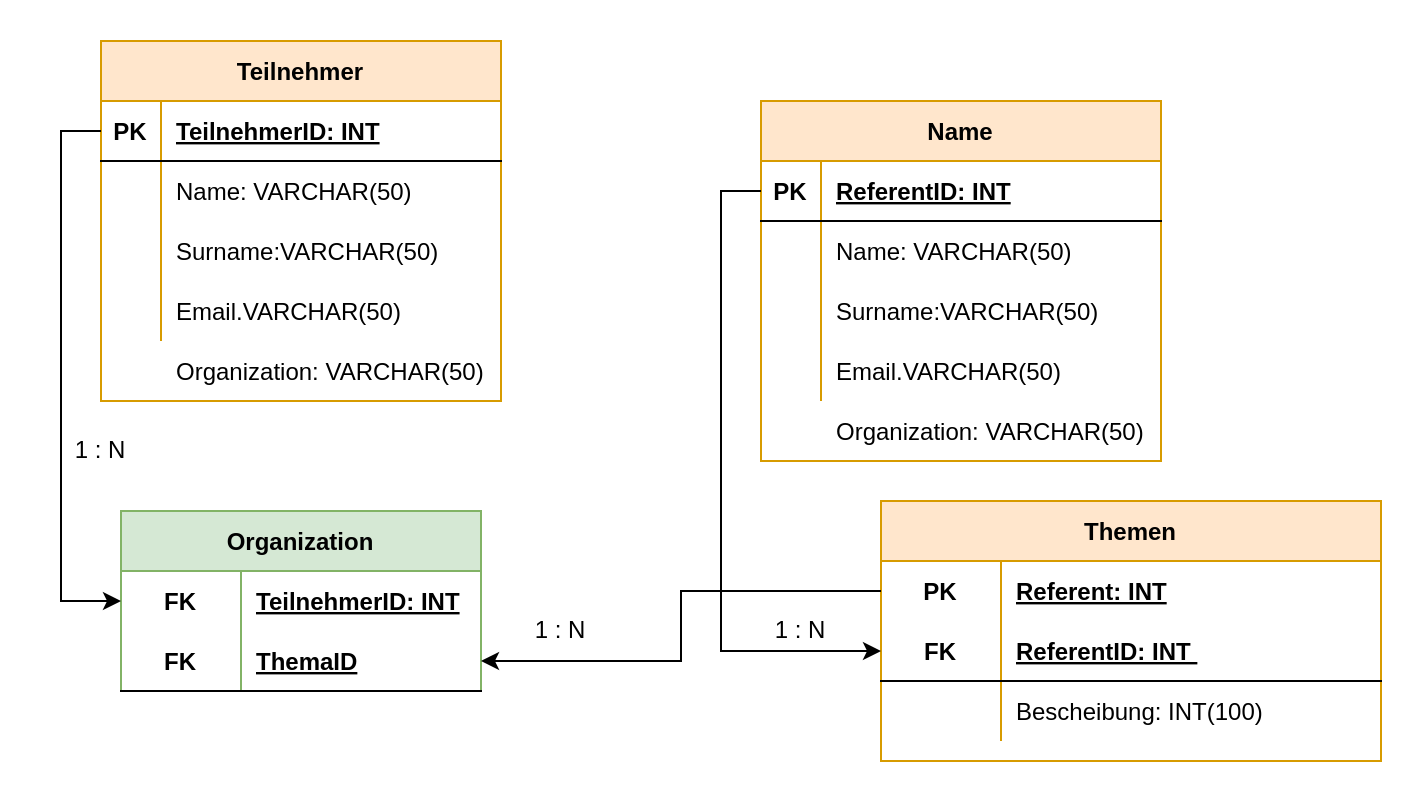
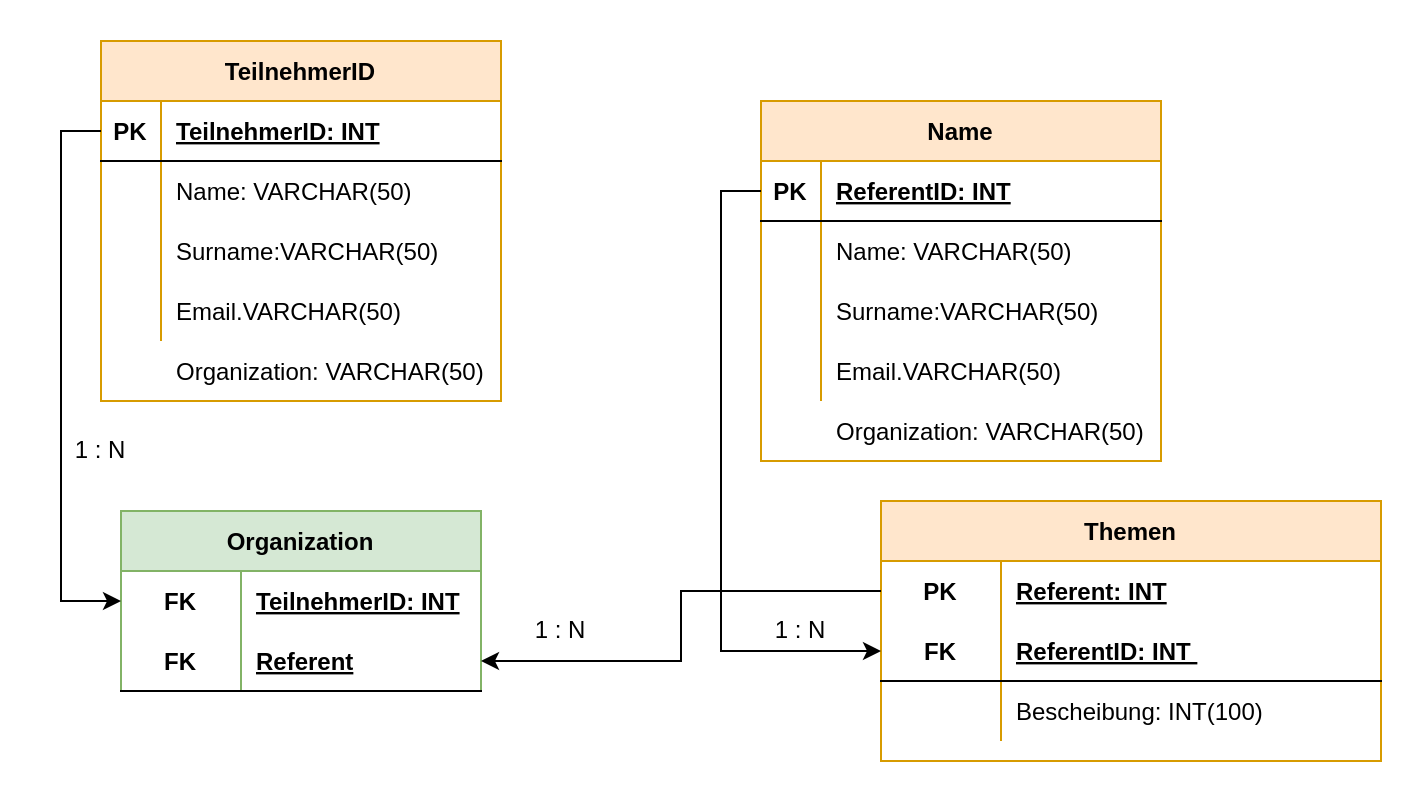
  <mxCell id="0" />
  <mxCell id="1" parent="0" />
  <mxCell id="2" value="1 : N" style="text;html=1;strokeColor=none;fillColor=none;align=center;verticalAlign=middle;whiteSpace=wrap;rounded=0;" parent="1" vertex="1"><mxGeometry x="370" y="300" width="60" height="30" as="geometry" /></mxCell>
  <mxCell id="3" value="1 : N" style="text;html=1;strokeColor=none;fillColor=none;align=center;verticalAlign=middle;whiteSpace=wrap;rounded=0;" parent="1" vertex="1"><mxGeometry x="20" y="210" width="60" height="30" as="geometry" /></mxCell>
  <mxCell id="4" value="1 : N" style="text;html=1;strokeColor=none;fillColor=none;align=center;verticalAlign=middle;whiteSpace=wrap;rounded=0;" parent="1" vertex="1"><mxGeometry x="250" y="300" width="60" height="30" as="geometry" /></mxCell>
- <mxCell id="5" value="Teilnehmer" style="shape=table;startSize=30;container=1;collapsible=1;childLayout=tableLayout;fixedRows=1;rowLines=0;fontStyle=1;align=center;resizeLast=1;fillColor=#ffe6cc;strokeColor=#d79b00;" parent="1" vertex="1"><mxGeometry x="50" y="20" width="200" height="180" as="geometry" /></mxCell>
+ <mxCell id="5" value="TeilnehmerID" style="shape=table;startSize=30;container=1;collapsible=1;childLayout=tableLayout;fixedRows=1;rowLines=0;fontStyle=1;align=center;resizeLast=1;fillColor=#ffe6cc;strokeColor=#d79b00;" parent="1" vertex="1"><mxGeometry x="50" y="20" width="200" height="180" as="geometry" /></mxCell>
  <mxCell id="6" value="" style="shape=tableRow;horizontal=0;startSize=0;swimlaneHead=0;swimlaneBody=0;fillColor=none;collapsible=0;dropTarget=0;points=[[0,0.5],[1,0.5]];portConstraint=eastwest;top=0;left=0;right=0;bottom=1;" parent="5" vertex="1"><mxGeometry y="30" width="200" height="30" as="geometry" /></mxCell>
  <mxCell id="7" value="PK" style="shape=partialRectangle;connectable=0;fillColor=none;top=0;left=0;bottom=0;right=0;fontStyle=1;overflow=hidden;" parent="6" vertex="1"><mxGeometry width="30" height="30" as="geometry"><mxRectangle width="30" height="30" as="alternateBounds" /></mxGeometry></mxCell>
  <mxCell id="8" value="TeilnehmerID: INT" style="shape=partialRectangle;connectable=0;fillColor=none;top=0;left=0;bottom=0;right=0;align=left;spacingLeft=6;fontStyle=5;overflow=hidden;" parent="6" vertex="1"><mxGeometry x="30" width="170" height="30" as="geometry"><mxRectangle width="170" height="30" as="alternateBounds" /></mxGeometry></mxCell>
  <mxCell id="9" value="" style="shape=tableRow;horizontal=0;startSize=0;swimlaneHead=0;swimlaneBody=0;fillColor=none;collapsible=0;dropTarget=0;points=[[0,0.5],[1,0.5]];portConstraint=eastwest;top=0;left=0;right=0;bottom=0;" parent="5" vertex="1"><mxGeometry y="60" width="200" height="30" as="geometry" /></mxCell>
  <mxCell id="10" value="" style="shape=partialRectangle;connectable=0;fillColor=none;top=0;left=0;bottom=0;right=0;editable=1;overflow=hidden;" parent="9" vertex="1"><mxGeometry width="30" height="30" as="geometry"><mxRectangle width="30" height="30" as="alternateBounds" /></mxGeometry></mxCell>
  <mxCell id="11" value="Name: VARCHAR(50)" style="shape=partialRectangle;connectable=0;fillColor=none;top=0;left=0;bottom=0;right=0;align=left;spacingLeft=6;overflow=hidden;" parent="9" vertex="1"><mxGeometry x="30" width="170" height="30" as="geometry"><mxRectangle width="170" height="30" as="alternateBounds" /></mxGeometry></mxCell>
  <mxCell id="12" value="" style="shape=tableRow;horizontal=0;startSize=0;swimlaneHead=0;swimlaneBody=0;fillColor=none;collapsible=0;dropTarget=0;points=[[0,0.5],[1,0.5]];portConstraint=eastwest;top=0;left=0;right=0;bottom=0;" parent="5" vertex="1"><mxGeometry y="90" width="200" height="30" as="geometry" /></mxCell>
  <mxCell id="13" value="" style="shape=partialRectangle;connectable=0;fillColor=none;top=0;left=0;bottom=0;right=0;editable=1;overflow=hidden;" parent="12" vertex="1"><mxGeometry width="30" height="30" as="geometry"><mxRectangle width="30" height="30" as="alternateBounds" /></mxGeometry></mxCell>
  <mxCell id="14" value="Surname:VARCHAR(50)" style="shape=partialRectangle;connectable=0;fillColor=none;top=0;left=0;bottom=0;right=0;align=left;spacingLeft=6;overflow=hidden;" parent="12" vertex="1"><mxGeometry x="30" width="170" height="30" as="geometry"><mxRectangle width="170" height="30" as="alternateBounds" /></mxGeometry></mxCell>
  <mxCell id="15" value="" style="shape=tableRow;horizontal=0;startSize=0;swimlaneHead=0;swimlaneBody=0;fillColor=none;collapsible=0;dropTarget=0;points=[[0,0.5],[1,0.5]];portConstraint=eastwest;top=0;left=0;right=0;bottom=0;" parent="5" vertex="1"><mxGeometry y="120" width="200" height="30" as="geometry" /></mxCell>
  <mxCell id="16" value="" style="shape=partialRectangle;connectable=0;fillColor=none;top=0;left=0;bottom=0;right=0;editable=1;overflow=hidden;" parent="15" vertex="1"><mxGeometry width="30" height="30" as="geometry"><mxRectangle width="30" height="30" as="alternateBounds" /></mxGeometry></mxCell>
  <mxCell id="17" value="Email.VARCHAR(50)" style="shape=partialRectangle;connectable=0;fillColor=none;top=0;left=0;bottom=0;right=0;align=left;spacingLeft=6;overflow=hidden;" parent="15" vertex="1"><mxGeometry x="30" width="170" height="30" as="geometry"><mxRectangle width="170" height="30" as="alternateBounds" /></mxGeometry></mxCell>
  <mxCell id="18" value="Name" style="shape=table;startSize=30;container=1;collapsible=1;childLayout=tableLayout;fixedRows=1;rowLines=0;fontStyle=1;align=center;resizeLast=1;fillColor=#ffe6cc;strokeColor=#d79b00;" parent="1" vertex="1"><mxGeometry x="380" y="50" width="200" height="180" as="geometry" /></mxCell>
  <mxCell id="19" value="" style="shape=tableRow;horizontal=0;startSize=0;swimlaneHead=0;swimlaneBody=0;fillColor=none;collapsible=0;dropTarget=0;points=[[0,0.5],[1,0.5]];portConstraint=eastwest;top=0;left=0;right=0;bottom=1;" parent="18" vertex="1"><mxGeometry y="30" width="200" height="30" as="geometry" /></mxCell>
  <mxCell id="20" value="PK" style="shape=partialRectangle;connectable=0;fillColor=none;top=0;left=0;bottom=0;right=0;fontStyle=1;overflow=hidden;" parent="19" vertex="1"><mxGeometry width="30" height="30" as="geometry"><mxRectangle width="30" height="30" as="alternateBounds" /></mxGeometry></mxCell>
  <mxCell id="21" value="ReferentID: INT" style="shape=partialRectangle;connectable=0;fillColor=none;top=0;left=0;bottom=0;right=0;align=left;spacingLeft=6;fontStyle=5;overflow=hidden;" parent="19" vertex="1"><mxGeometry x="30" width="170" height="30" as="geometry"><mxRectangle width="170" height="30" as="alternateBounds" /></mxGeometry></mxCell>
  <mxCell id="22" value="" style="shape=tableRow;horizontal=0;startSize=0;swimlaneHead=0;swimlaneBody=0;fillColor=none;collapsible=0;dropTarget=0;points=[[0,0.5],[1,0.5]];portConstraint=eastwest;top=0;left=0;right=0;bottom=0;" parent="18" vertex="1"><mxGeometry y="60" width="200" height="30" as="geometry" /></mxCell>
  <mxCell id="23" value="" style="shape=partialRectangle;connectable=0;fillColor=none;top=0;left=0;bottom=0;right=0;editable=1;overflow=hidden;" parent="22" vertex="1"><mxGeometry width="30" height="30" as="geometry"><mxRectangle width="30" height="30" as="alternateBounds" /></mxGeometry></mxCell>
  <mxCell id="24" value="Name: VARCHAR(50)" style="shape=partialRectangle;connectable=0;fillColor=none;top=0;left=0;bottom=0;right=0;align=left;spacingLeft=6;overflow=hidden;" parent="22" vertex="1"><mxGeometry x="30" width="170" height="30" as="geometry"><mxRectangle width="170" height="30" as="alternateBounds" /></mxGeometry></mxCell>
  <mxCell id="25" value="" style="shape=tableRow;horizontal=0;startSize=0;swimlaneHead=0;swimlaneBody=0;fillColor=none;collapsible=0;dropTarget=0;points=[[0,0.5],[1,0.5]];portConstraint=eastwest;top=0;left=0;right=0;bottom=0;" parent="18" vertex="1"><mxGeometry y="90" width="200" height="30" as="geometry" /></mxCell>
  <mxCell id="26" value="" style="shape=partialRectangle;connectable=0;fillColor=none;top=0;left=0;bottom=0;right=0;editable=1;overflow=hidden;" parent="25" vertex="1"><mxGeometry width="30" height="30" as="geometry"><mxRectangle width="30" height="30" as="alternateBounds" /></mxGeometry></mxCell>
  <mxCell id="27" value="Surname:VARCHAR(50)" style="shape=partialRectangle;connectable=0;fillColor=none;top=0;left=0;bottom=0;right=0;align=left;spacingLeft=6;overflow=hidden;" parent="25" vertex="1"><mxGeometry x="30" width="170" height="30" as="geometry"><mxRectangle width="170" height="30" as="alternateBounds" /></mxGeometry></mxCell>
  <mxCell id="28" value="" style="shape=tableRow;horizontal=0;startSize=0;swimlaneHead=0;swimlaneBody=0;fillColor=none;collapsible=0;dropTarget=0;points=[[0,0.5],[1,0.5]];portConstraint=eastwest;top=0;left=0;right=0;bottom=0;" parent="18" vertex="1"><mxGeometry y="120" width="200" height="30" as="geometry" /></mxCell>
  <mxCell id="29" value="" style="shape=partialRectangle;connectable=0;fillColor=none;top=0;left=0;bottom=0;right=0;editable=1;overflow=hidden;" parent="28" vertex="1"><mxGeometry width="30" height="30" as="geometry"><mxRectangle width="30" height="30" as="alternateBounds" /></mxGeometry></mxCell>
  <mxCell id="30" value="Email.VARCHAR(50)" style="shape=partialRectangle;connectable=0;fillColor=none;top=0;left=0;bottom=0;right=0;align=left;spacingLeft=6;overflow=hidden;" parent="28" vertex="1"><mxGeometry x="30" width="170" height="30" as="geometry"><mxRectangle width="170" height="30" as="alternateBounds" /></mxGeometry></mxCell>
  <mxCell id="31" value="Organization" style="shape=table;startSize=30;container=1;collapsible=1;childLayout=tableLayout;fixedRows=1;rowLines=0;fontStyle=1;align=center;resizeLast=1;fillColor=#d5e8d4;strokeColor=#82b366;" parent="1" vertex="1"><mxGeometry x="60" y="255" width="180" height="90" as="geometry" /></mxCell>
  <mxCell id="32" value="" style="shape=tableRow;horizontal=0;startSize=0;swimlaneHead=0;swimlaneBody=0;fillColor=none;collapsible=0;dropTarget=0;points=[[0,0.5],[1,0.5]];portConstraint=eastwest;top=0;left=0;right=0;bottom=0;" parent="31" vertex="1"><mxGeometry y="30" width="180" height="30" as="geometry" /></mxCell>
  <mxCell id="33" value="FK" style="shape=partialRectangle;connectable=0;fillColor=none;top=0;left=0;bottom=0;right=0;fontStyle=1;overflow=hidden;" parent="32" vertex="1"><mxGeometry width="60" height="30" as="geometry"><mxRectangle width="60" height="30" as="alternateBounds" /></mxGeometry></mxCell>
  <mxCell id="34" value="TeilnehmerID: INT" style="shape=partialRectangle;connectable=0;fillColor=none;top=0;left=0;bottom=0;right=0;align=left;spacingLeft=6;fontStyle=5;overflow=hidden;" parent="32" vertex="1"><mxGeometry x="60" width="120" height="30" as="geometry"><mxRectangle width="120" height="30" as="alternateBounds" /></mxGeometry></mxCell>
  <mxCell id="35" value="" style="shape=tableRow;horizontal=0;startSize=0;swimlaneHead=0;swimlaneBody=0;fillColor=none;collapsible=0;dropTarget=0;points=[[0,0.5],[1,0.5]];portConstraint=eastwest;top=0;left=0;right=0;bottom=1;" parent="31" vertex="1"><mxGeometry y="60" width="180" height="30" as="geometry" /></mxCell>
  <mxCell id="36" value="FK" style="shape=partialRectangle;connectable=0;fillColor=none;top=0;left=0;bottom=0;right=0;fontStyle=1;overflow=hidden;" parent="35" vertex="1"><mxGeometry width="60" height="30" as="geometry"><mxRectangle width="60" height="30" as="alternateBounds" /></mxGeometry></mxCell>
- <mxCell id="37" value="ThemaID" style="shape=partialRectangle;connectable=0;fillColor=none;top=0;left=0;bottom=0;right=0;align=left;spacingLeft=6;fontStyle=5;overflow=hidden;" parent="35" vertex="1"><mxGeometry x="60" width="120" height="30" as="geometry"><mxRectangle width="120" height="30" as="alternateBounds" /></mxGeometry></mxCell>
+ <mxCell id="37" value="Referent" style="shape=partialRectangle;connectable=0;fillColor=none;top=0;left=0;bottom=0;right=0;align=left;spacingLeft=6;fontStyle=5;overflow=hidden;" parent="35" vertex="1"><mxGeometry x="60" width="120" height="30" as="geometry"><mxRectangle width="120" height="30" as="alternateBounds" /></mxGeometry></mxCell>
  <mxCell id="38" value="Themen" style="shape=table;startSize=30;container=1;collapsible=1;childLayout=tableLayout;fixedRows=1;rowLines=0;fontStyle=1;align=center;resizeLast=1;fillColor=#ffe6cc;strokeColor=#d79b00;" parent="1" vertex="1"><mxGeometry x="440" y="250" width="250" height="130" as="geometry" /></mxCell>
  <mxCell id="39" value="" style="shape=tableRow;horizontal=0;startSize=0;swimlaneHead=0;swimlaneBody=0;fillColor=none;collapsible=0;dropTarget=0;points=[[0,0.5],[1,0.5]];portConstraint=eastwest;top=0;left=0;right=0;bottom=0;" parent="38" vertex="1"><mxGeometry y="30" width="250" height="30" as="geometry" /></mxCell>
  <mxCell id="40" value="PK" style="shape=partialRectangle;connectable=0;fillColor=none;top=0;left=0;bottom=0;right=0;fontStyle=1;overflow=hidden;" parent="39" vertex="1"><mxGeometry width="60" height="30" as="geometry"><mxRectangle width="60" height="30" as="alternateBounds" /></mxGeometry></mxCell>
  <mxCell id="41" value="Referent: INT" style="shape=partialRectangle;connectable=0;fillColor=none;top=0;left=0;bottom=0;right=0;align=left;spacingLeft=6;fontStyle=5;overflow=hidden;" parent="39" vertex="1"><mxGeometry x="60" width="190" height="30" as="geometry"><mxRectangle width="190" height="30" as="alternateBounds" /></mxGeometry></mxCell>
  <mxCell id="42" value="" style="shape=tableRow;horizontal=0;startSize=0;swimlaneHead=0;swimlaneBody=0;fillColor=none;collapsible=0;dropTarget=0;points=[[0,0.5],[1,0.5]];portConstraint=eastwest;top=0;left=0;right=0;bottom=1;" parent="38" vertex="1"><mxGeometry y="60" width="250" height="30" as="geometry" /></mxCell>
  <mxCell id="43" value="FK" style="shape=partialRectangle;connectable=0;fillColor=none;top=0;left=0;bottom=0;right=0;fontStyle=1;overflow=hidden;" parent="42" vertex="1"><mxGeometry width="60" height="30" as="geometry"><mxRectangle width="60" height="30" as="alternateBounds" /></mxGeometry></mxCell>
  <mxCell id="44" value="ReferentID: INT " style="shape=partialRectangle;connectable=0;fillColor=none;top=0;left=0;bottom=0;right=0;align=left;spacingLeft=6;fontStyle=5;overflow=hidden;" parent="42" vertex="1"><mxGeometry x="60" width="190" height="30" as="geometry"><mxRectangle width="190" height="30" as="alternateBounds" /></mxGeometry></mxCell>
  <mxCell id="45" value="" style="shape=tableRow;horizontal=0;startSize=0;swimlaneHead=0;swimlaneBody=0;fillColor=none;collapsible=0;dropTarget=0;points=[[0,0.5],[1,0.5]];portConstraint=eastwest;top=0;left=0;right=0;bottom=0;" parent="38" vertex="1"><mxGeometry y="90" width="250" height="30" as="geometry" /></mxCell>
  <mxCell id="46" value="" style="shape=partialRectangle;connectable=0;fillColor=none;top=0;left=0;bottom=0;right=0;editable=1;overflow=hidden;" parent="45" vertex="1"><mxGeometry width="60" height="30" as="geometry"><mxRectangle width="60" height="30" as="alternateBounds" /></mxGeometry></mxCell>
  <mxCell id="47" value="Bescheibung: INT(100)" style="shape=partialRectangle;connectable=0;fillColor=none;top=0;left=0;bottom=0;right=0;align=left;spacingLeft=6;overflow=hidden;" parent="45" vertex="1"><mxGeometry x="60" width="190" height="30" as="geometry"><mxRectangle width="190" height="30" as="alternateBounds" /></mxGeometry></mxCell>
  <mxCell id="48" value="Organization: VARCHAR(50)" style="shape=partialRectangle;connectable=0;fillColor=none;top=0;left=0;bottom=0;right=0;align=left;spacingLeft=6;overflow=hidden;" parent="1" vertex="1"><mxGeometry x="80" y="170" width="170" height="30" as="geometry"><mxRectangle width="150" height="30" as="alternateBounds" /></mxGeometry></mxCell>
  <mxCell id="49" value="Organization: VARCHAR(50)" style="shape=partialRectangle;connectable=0;fillColor=none;top=0;left=0;bottom=0;right=0;align=left;spacingLeft=6;overflow=hidden;" parent="1" vertex="1"><mxGeometry x="410" y="200" width="170" height="30" as="geometry"><mxRectangle width="150" height="30" as="alternateBounds" /></mxGeometry></mxCell>
  <mxCell id="50" style="edgeStyle=orthogonalEdgeStyle;rounded=0;orthogonalLoop=1;jettySize=auto;html=1;exitX=0;exitY=0.5;exitDx=0;exitDy=0;entryX=0;entryY=0.5;entryDx=0;entryDy=0;" parent="1" source="19" target="42" edge="1"><mxGeometry relative="1" as="geometry" /></mxCell>
  <mxCell id="51" style="edgeStyle=orthogonalEdgeStyle;rounded=0;orthogonalLoop=1;jettySize=auto;html=1;exitX=0;exitY=0.5;exitDx=0;exitDy=0;entryX=0;entryY=0.5;entryDx=0;entryDy=0;" parent="1" source="6" target="32" edge="1"><mxGeometry relative="1" as="geometry" /></mxCell>
  <mxCell id="52" style="edgeStyle=orthogonalEdgeStyle;rounded=0;orthogonalLoop=1;jettySize=auto;html=1;exitX=0;exitY=0.5;exitDx=0;exitDy=0;entryX=1;entryY=0.5;entryDx=0;entryDy=0;" parent="1" source="39" target="35" edge="1"><mxGeometry relative="1" as="geometry" /></mxCell>
